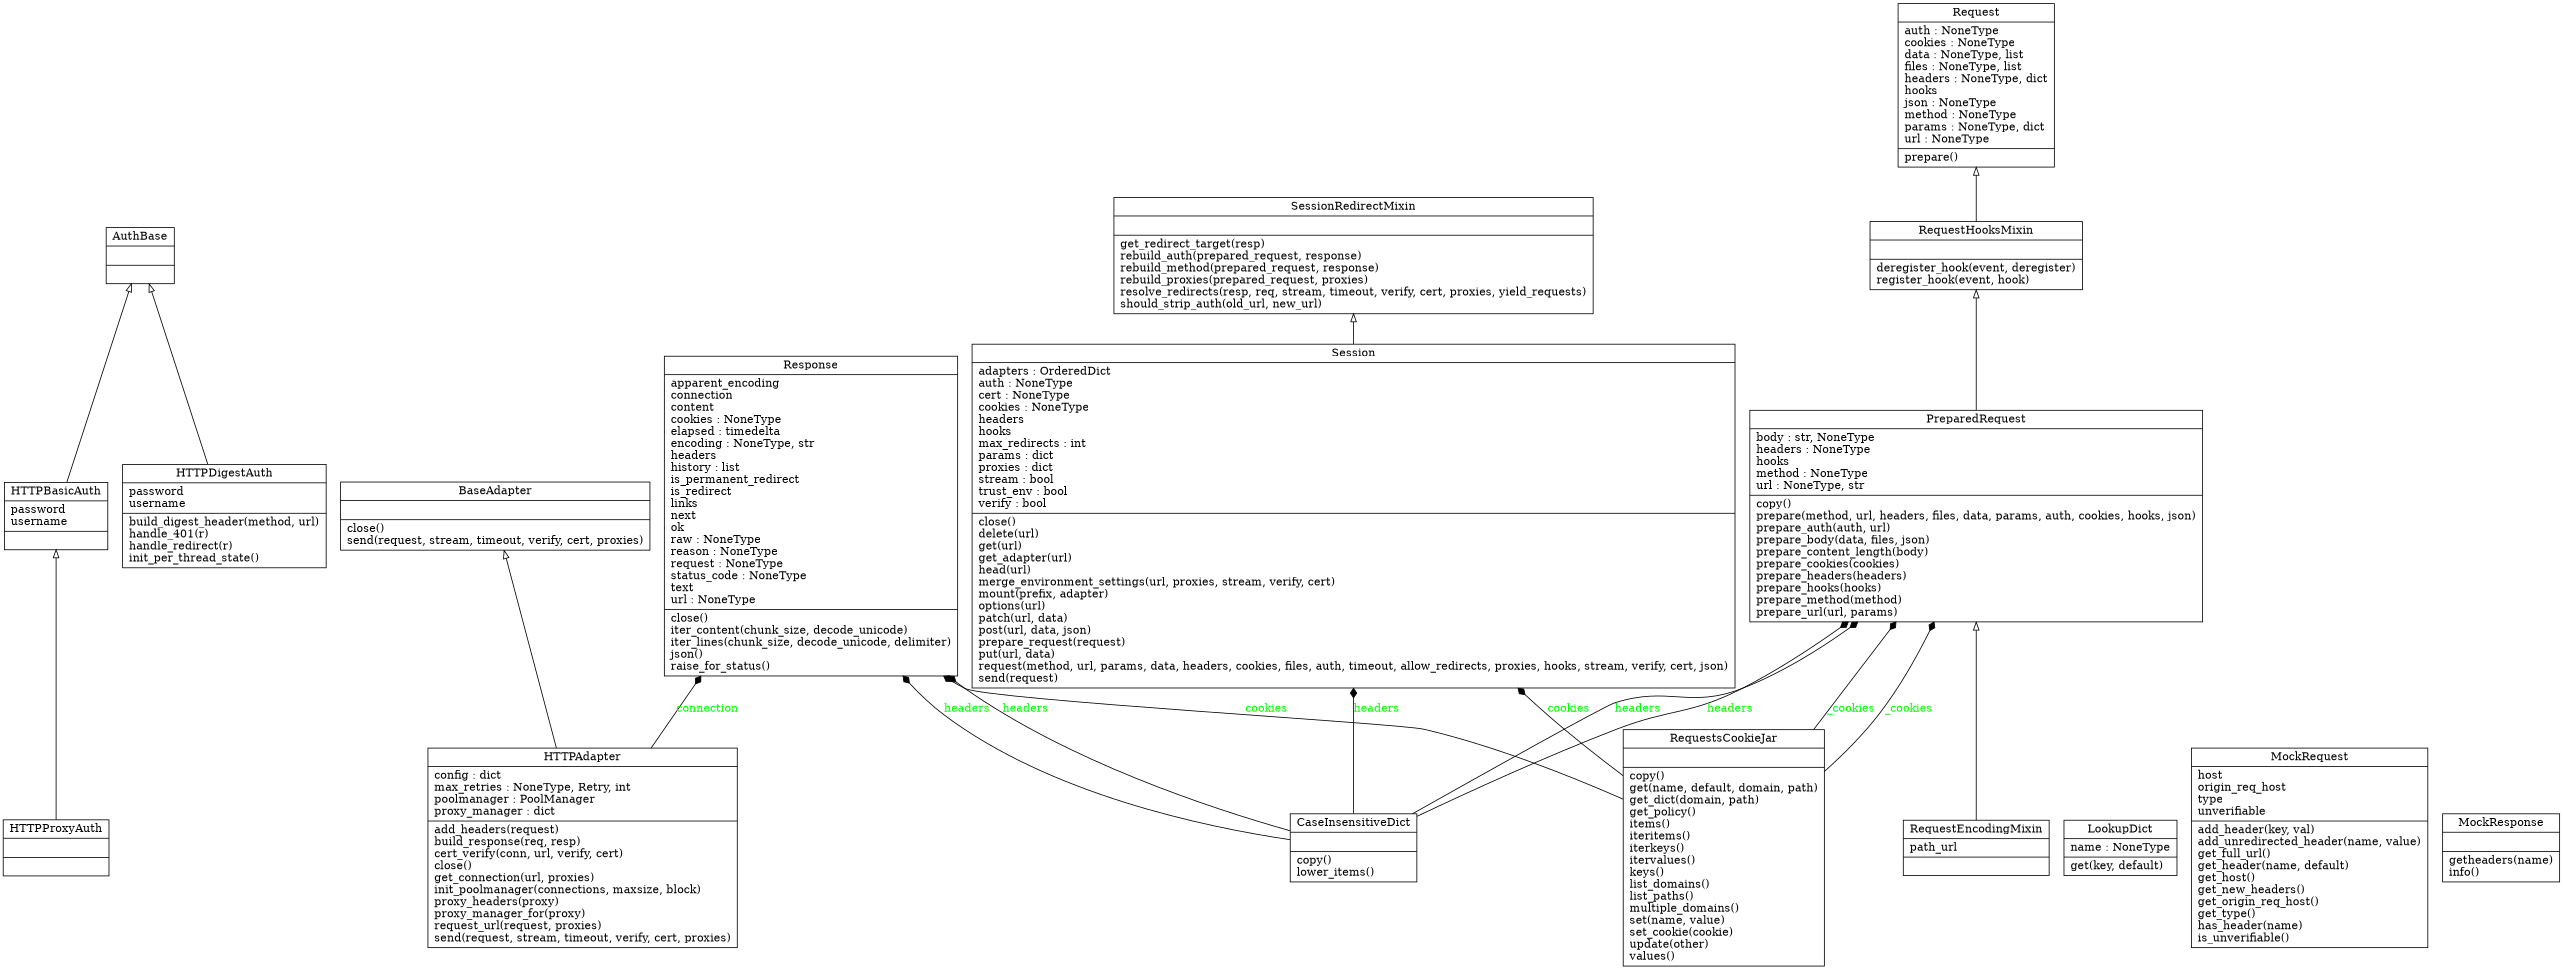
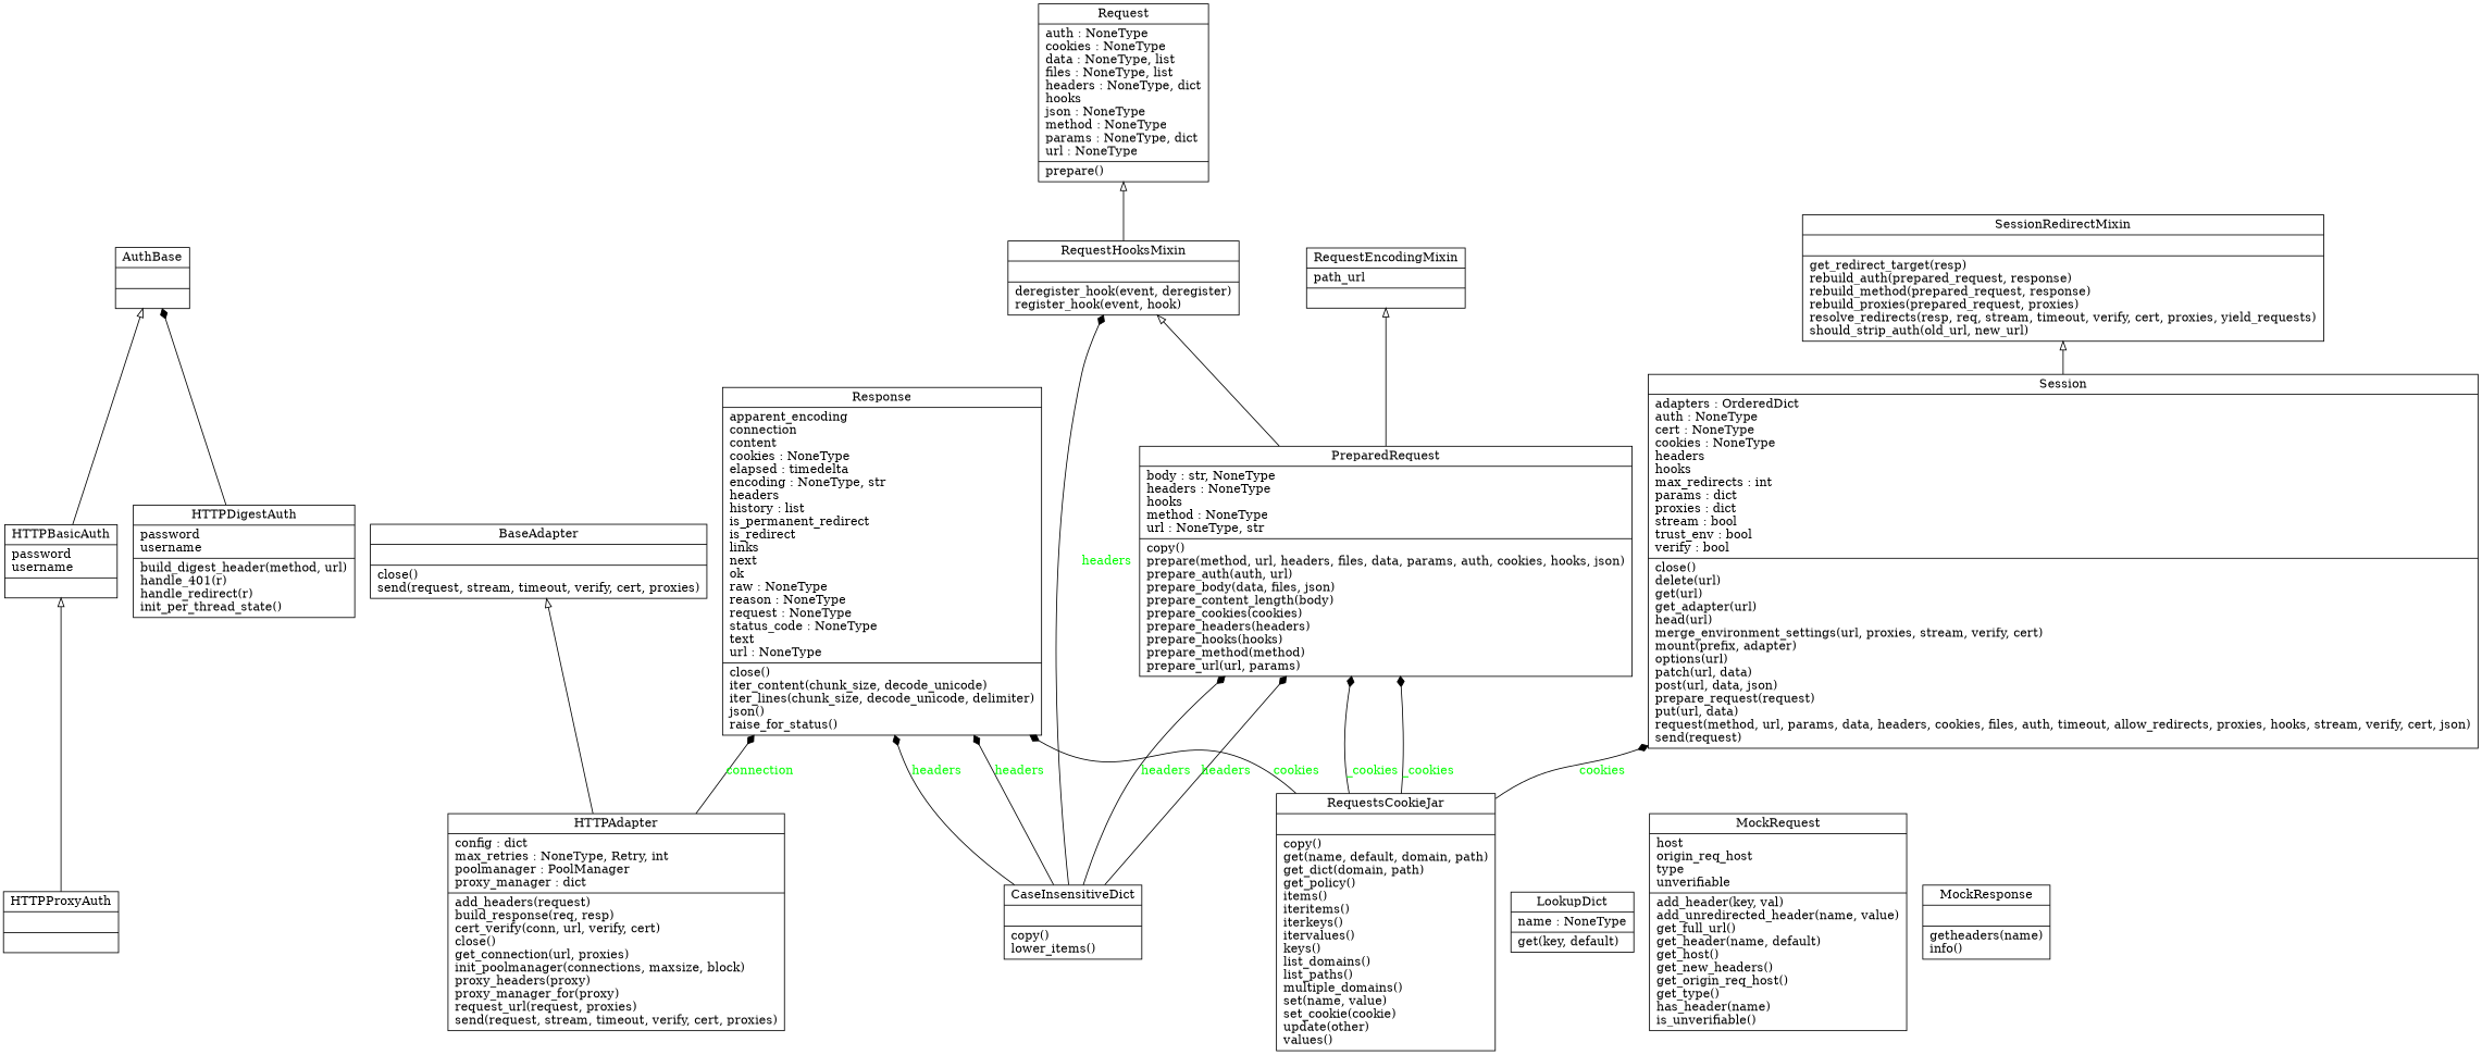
  digraph {
    rankdir=BT
    node [shape=record]
    edge [arrowhead=diamond arrowtail=none fontcolor=green style=solid]
    n1 [label="{AuthBase|\l|}"]
    n2 [label="{BaseAdapter|\l|close()\lsend(request, stream, timeout, verify, cert, proxies)\l}"]
    n3 [label="{CaseInsensitiveDict|\l|copy()\llower_items()\l}"]
    n4 [label="{PreparedRequest|body : str, NoneType\lheaders : NoneType\lhooks\lmethod : NoneType\lurl : NoneType, str\l|copy()\lprepare(method, url, headers, files, data, params, auth, cookies, hooks, json)\lprepare_auth(auth, url)\lprepare_body(data, files, json)\lprepare_content_length(body)\lprepare_cookies(cookies)\lprepare_headers(headers)\lprepare_hooks(hooks)\lprepare_method(method)\lprepare_url(url, params)\l}"]
    n5 [label="{Response|apparent_encoding\lconnection\lcontent\lcookies : NoneType\lelapsed : timedelta\lencoding : NoneType, str\lheaders\lhistory : list\lis_permanent_redirect\lis_redirect\llinks\lnext\lok\lraw : NoneType\lreason : NoneType\lrequest : NoneType\lstatus_code : NoneType\ltext\lurl : NoneType\l|close()\liter_content(chunk_size, decode_unicode)\liter_lines(chunk_size, decode_unicode, delimiter)\ljson()\lraise_for_status()\l}"]
    n6 [label="{Session|adapters : OrderedDict\lauth : NoneType\lcert : NoneType\lcookies : NoneType\lheaders\lhooks\lmax_redirects : int\lparams : dict\lproxies : dict\lstream : bool\ltrust_env : bool\lverify : bool\l|close()\ldelete(url)\lget(url)\lget_adapter(url)\lhead(url)\lmerge_environment_settings(url, proxies, stream, verify, cert)\lmount(prefix, adapter)\loptions(url)\lpatch(url, data)\lpost(url, data, json)\lprepare_request(request)\lput(url, data)\lrequest(method, url, params, data, headers, cookies, files, auth, timeout, allow_redirects, proxies, hooks, stream, verify, cert, json)\lsend(request)\l}"]
    n7 [label="{RequestEncodingMixin|path_url\l|}"]
    n8 [label="{RequestHooksMixin|\l|deregister_hook(event, deregister)\lregister_hook(event, hook)\l}"]
    n9 [label="{SessionRedirectMixin|\l|get_redirect_target(resp)\lrebuild_auth(prepared_request, response)\lrebuild_method(prepared_request, response)\lrebuild_proxies(prepared_request, proxies)\lresolve_redirects(resp, req, stream, timeout, verify, cert, proxies, yield_requests)\lshould_strip_auth(old_url, new_url)\l}"]
    n10 [label="{HTTPAdapter|config : dict\lmax_retries : NoneType, Retry, int\lpoolmanager : PoolManager\lproxy_manager : dict\l|add_headers(request)\lbuild_response(req, resp)\lcert_verify(conn, url, verify, cert)\lclose()\lget_connection(url, proxies)\linit_poolmanager(connections, maxsize, block)\lproxy_headers(proxy)\lproxy_manager_for(proxy)\lrequest_url(request, proxies)\lsend(request, stream, timeout, verify, cert, proxies)\l}"]
    n11 [label="{HTTPBasicAuth|password\lusername\l|}"]
    n12 [label="{HTTPDigestAuth|password\lusername\l|build_digest_header(method, url)\lhandle_401(r)\lhandle_redirect(r)\linit_per_thread_state()\l}"]
    n13 [label="{HTTPProxyAuth|\l|}"]
    n14 [label="{LookupDict|name : NoneType\l|get(key, default)\l}"]
    n15 [label="{MockRequest|host\lorigin_req_host\ltype\lunverifiable\l|add_header(key, val)\ladd_unredirected_header(name, value)\lget_full_url()\lget_header(name, default)\lget_host()\lget_new_headers()\lget_origin_req_host()\lget_type()\lhas_header(name)\lis_unverifiable()\l}"]
    n16 [label="{MockResponse|\l|getheaders(name)\linfo()\l}"]
    n17 [label="{Request|auth : NoneType\lcookies : NoneType\ldata : NoneType, list\lfiles : NoneType, list\lheaders : NoneType, dict\lhooks\ljson : NoneType\lmethod : NoneType\lparams : NoneType, dict\lurl : NoneType\l|prepare()\l}"]
    n18 [label="{RequestsCookieJar|\l|copy()\lget(name, default, domain, path)\lget_dict(domain, path)\lget_policy()\litems()\literitems()\literkeys()\litervalues()\lkeys()\llist_domains()\llist_paths()\lmultiple_domains()\lset(name, value)\lset_cookie(cookie)\lupdate(other)\lvalues()\l}"]
    n3 -> n4 [label=headers]
    n3 -> n4 [label=headers]
    n3 -> n5 [label=headers]
    n3 -> n5 [label=headers]
-   n3 -> n6 [label=headers]
-   n7 -> n4 [arrowhead=empty fontcolor="" style=""]
+   n3 -> n8 [label=headers]
+   n4 -> n7 [arrowhead=empty fontcolor="" style=""]
    n4 -> n8 [arrowhead=empty fontcolor="" style=""]
    n6 -> n9 [arrowhead=empty fontcolor="" style=""]
    n8 -> n17 [arrowhead=empty fontcolor="" style=""]
    n10 -> n2 [arrowhead=empty fontcolor="" style=""]
    n10 -> n5 [label=connection]
    n11 -> n1 [arrowhead=empty fontcolor="" style=""]
-   n12 -> n1 [arrowhead=empty fontcolor="" style=""]
+   n12 -> n1 [fontcolor="" style=""]
    n13 -> n11 [arrowhead=empty fontcolor="" style=""]
    n18 -> n4 [label=_cookies]
    n18 -> n4 [label=_cookies]
    n18 -> n5 [label=cookies]
    n18 -> n6 [label=cookies]
  }
